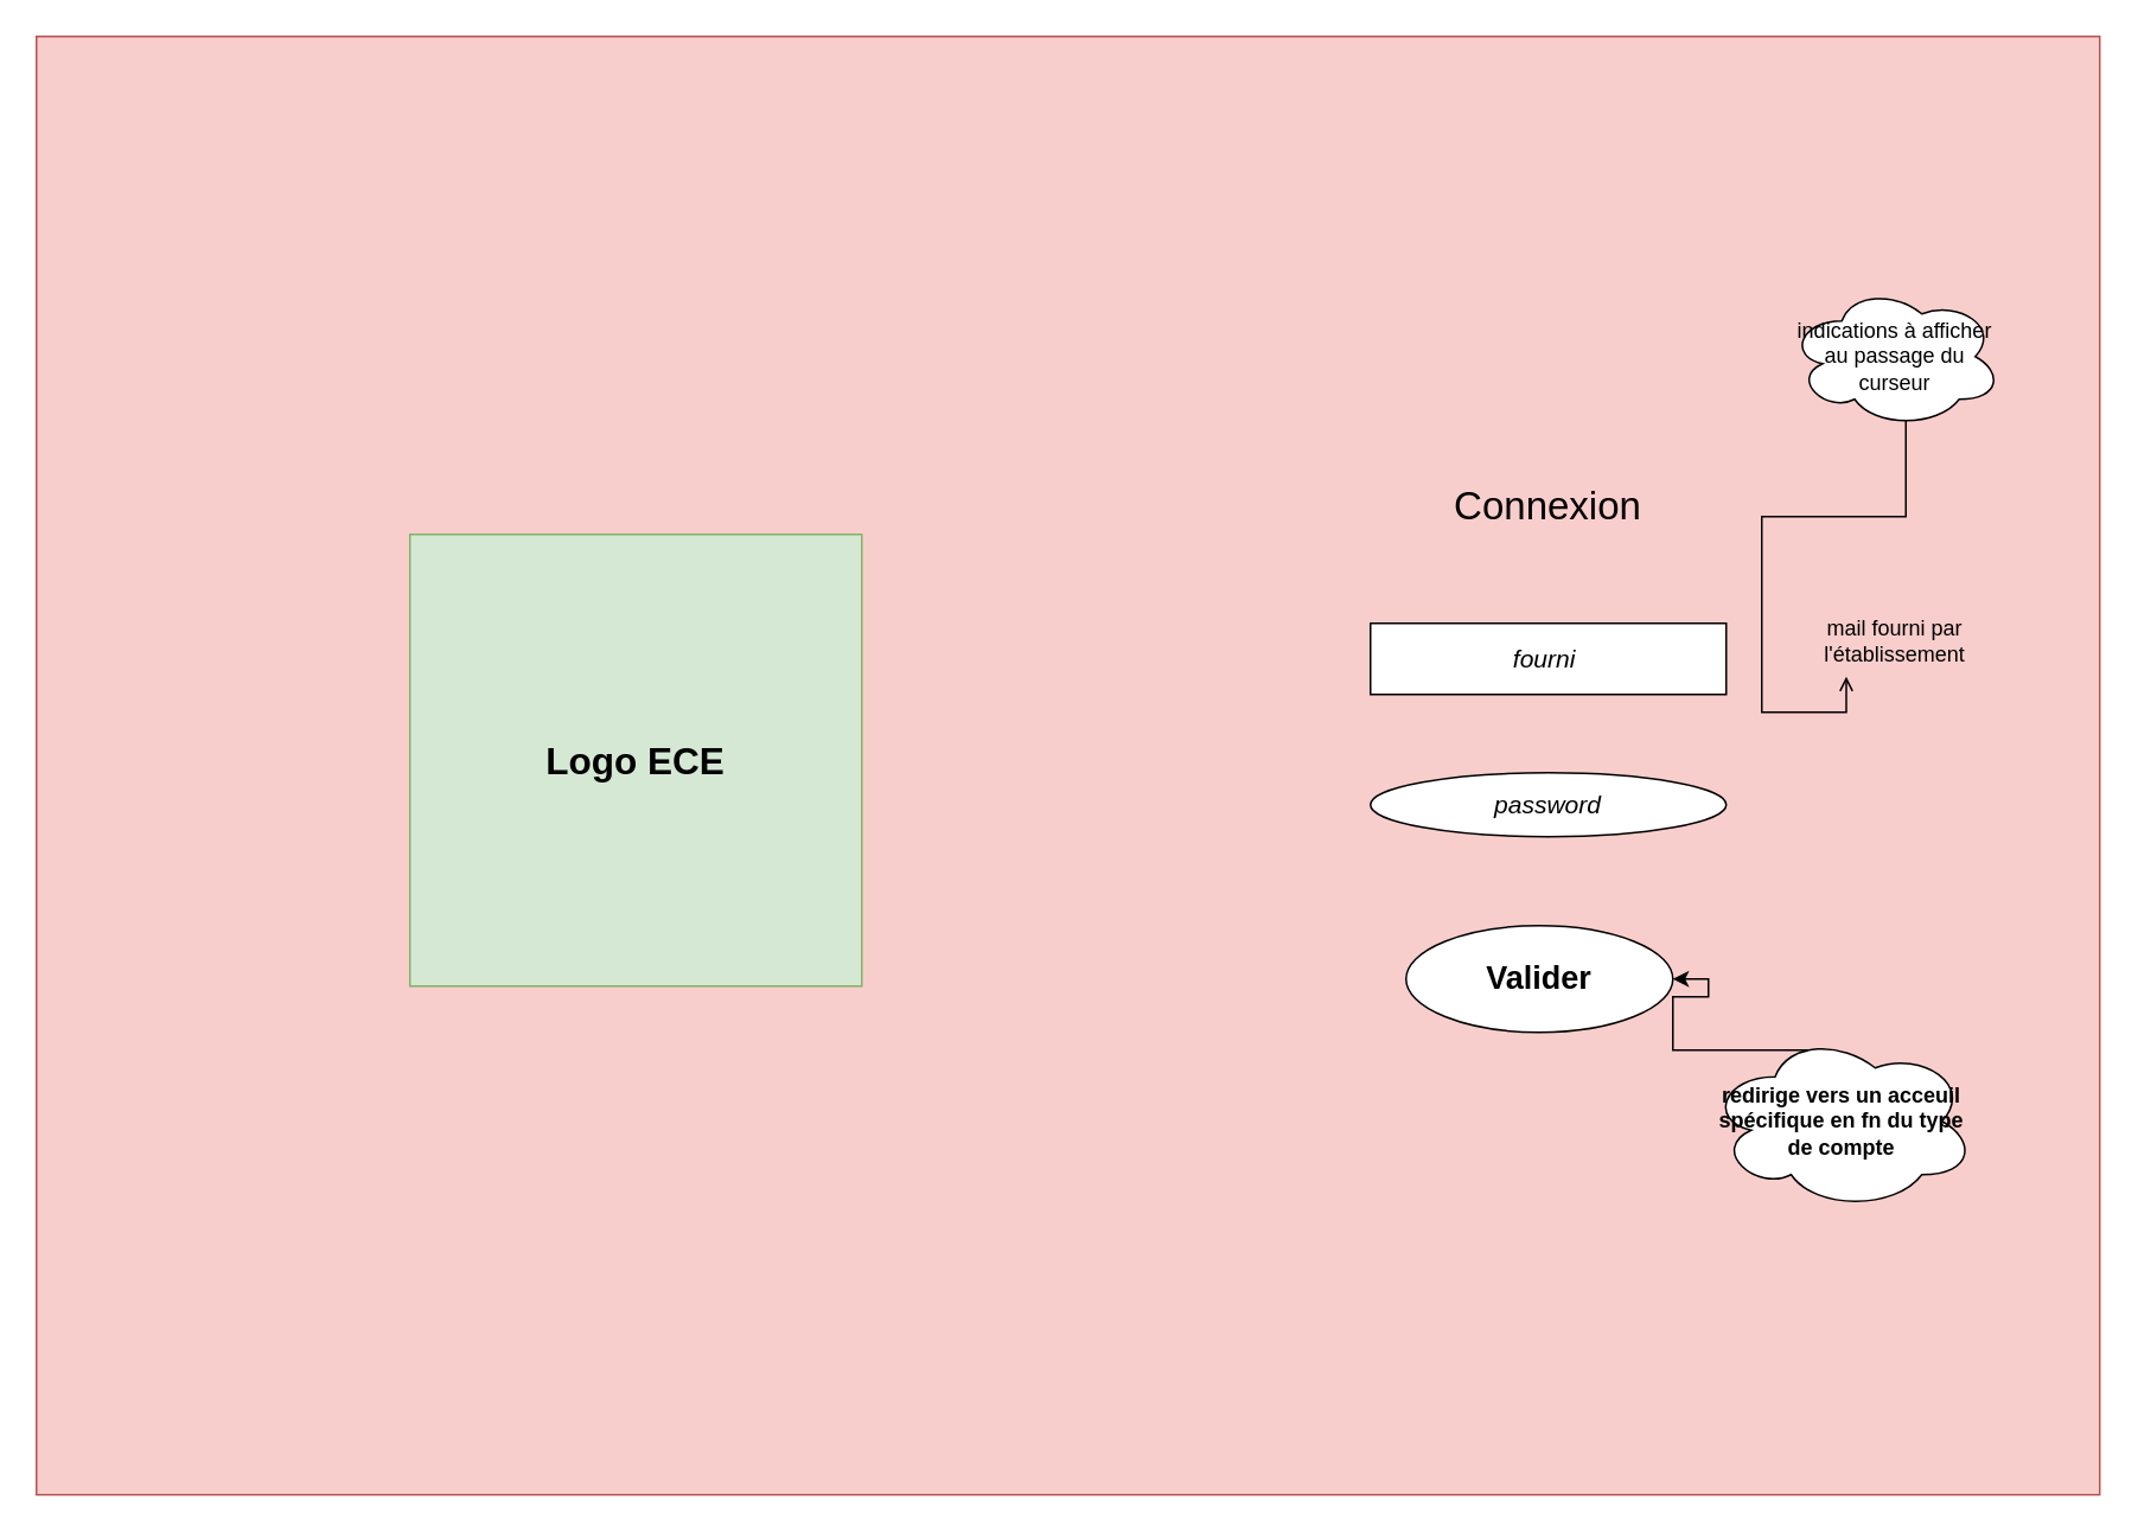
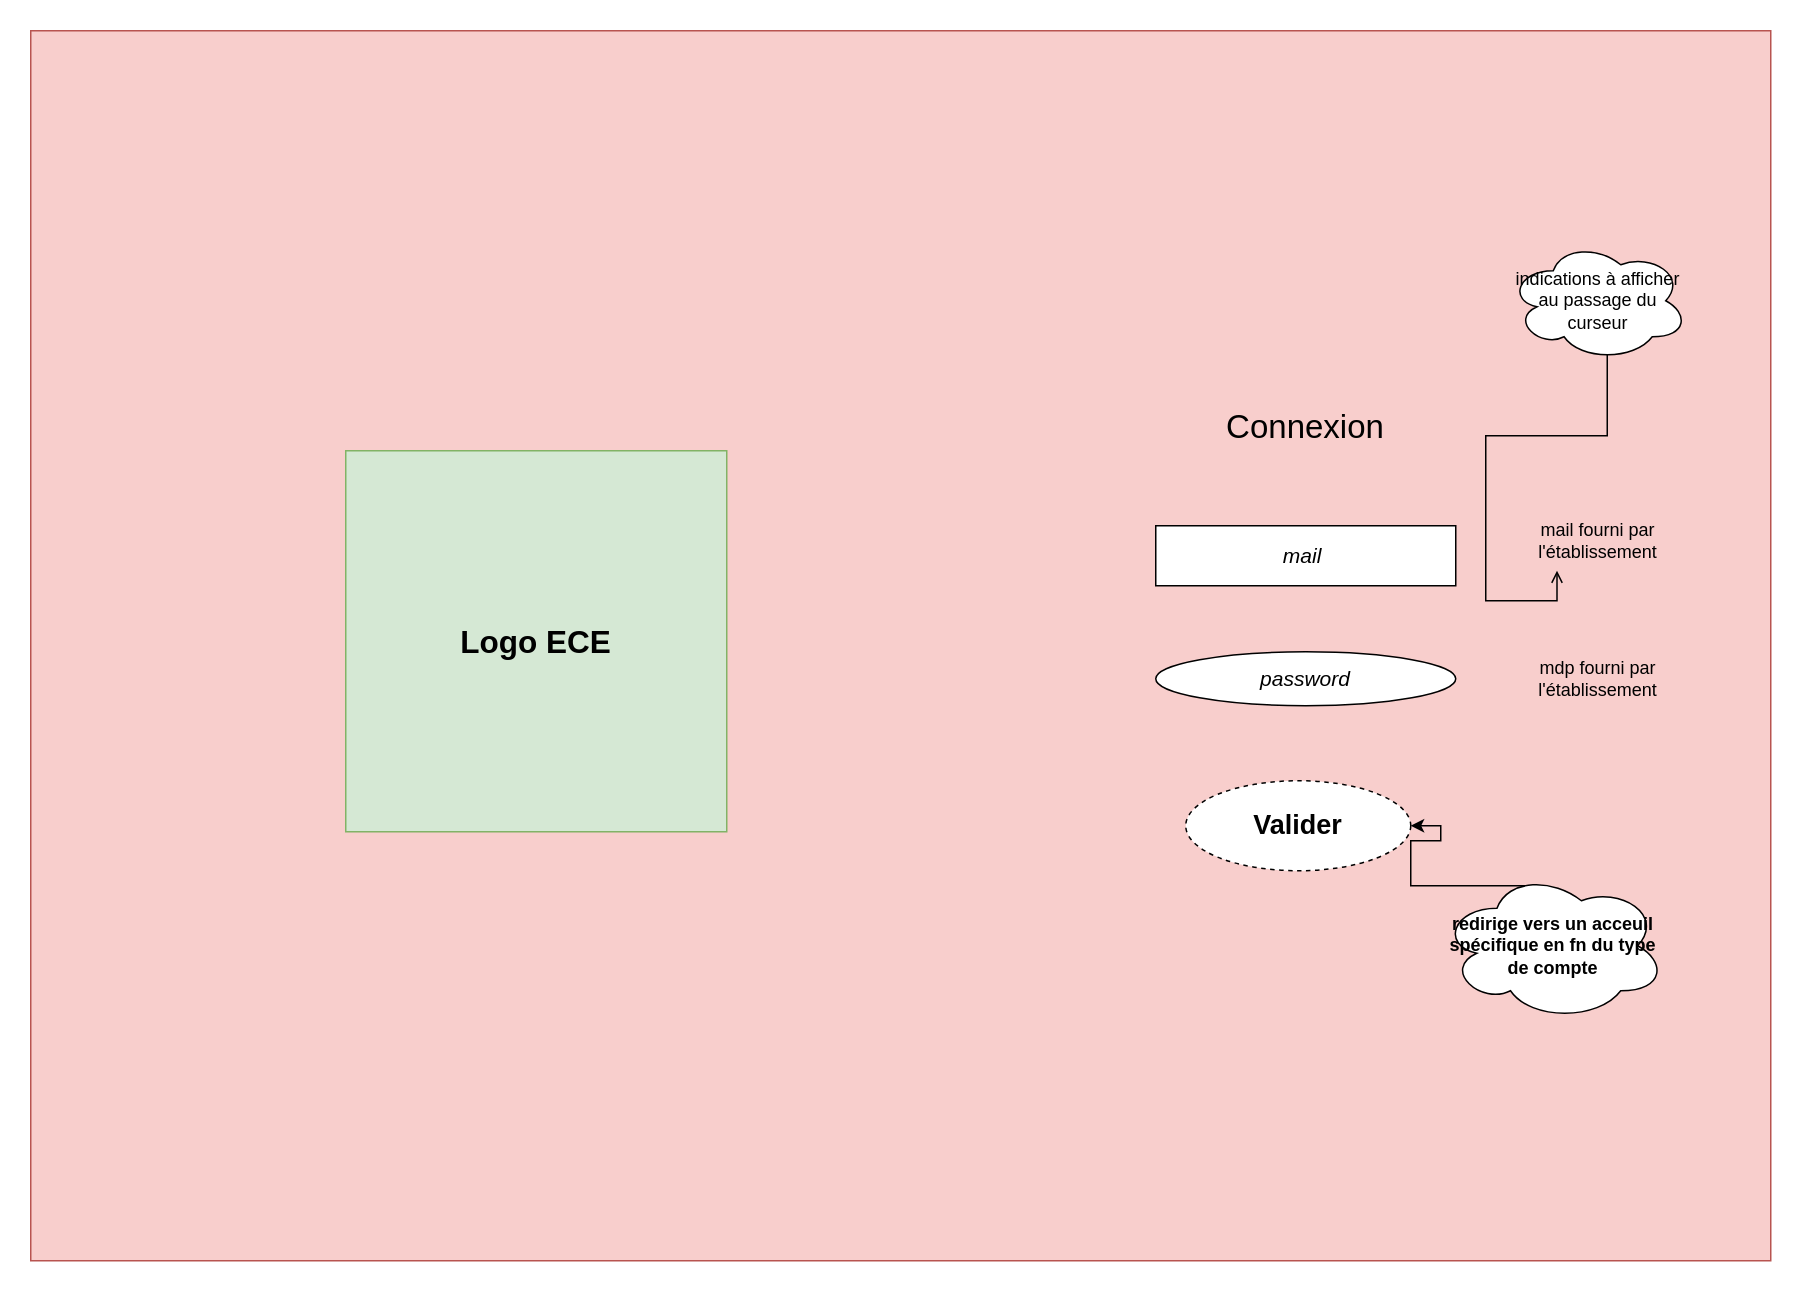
  <mxCell id="0" />
  <mxCell id="1" parent="0" />
  <mxCell id="2" value="" style="rounded=0;whiteSpace=wrap;html=1;fillColor=#f8cecc;strokeColor=#b85450;" parent="1" vertex="1"><mxGeometry width="1160" height="820" as="geometry" x="20" y="20" /></mxCell>
  <mxCell id="3" value="&lt;font style=&quot;font-size: 21px&quot;&gt;&lt;b&gt;Logo ECE&lt;/b&gt;&lt;/font&gt;" style="whiteSpace=wrap;html=1;aspect=fixed;fillColor=#d5e8d4;strokeColor=#82b366;" parent="1" vertex="1"><mxGeometry x="230" y="300" width="254" height="254" as="geometry" /></mxCell>
- <mxCell id="4" value="&lt;font style=&quot;font-size: 14px&quot;&gt;&lt;i&gt;fourni&amp;nbsp;&lt;/i&gt;&lt;/font&gt;" style="rounded=0;whiteSpace=wrap;html=1;" parent="1" vertex="1"><mxGeometry x="770" y="350" width="200" height="40" as="geometry" /></mxCell>
+ <mxCell id="4" value="&lt;font style=&quot;font-size: 14px&quot;&gt;&lt;i&gt;mail&amp;nbsp;&lt;/i&gt;&lt;/font&gt;" style="rounded=0;whiteSpace=wrap;html=1;" parent="1" vertex="1"><mxGeometry x="770" y="350" width="200" height="40" as="geometry" /></mxCell>
  <mxCell id="5" value="&lt;font style=&quot;font-size: 14px&quot;&gt;&lt;i&gt;password&lt;/i&gt;&lt;/font&gt;" style="ellipse;whiteSpace=wrap;html=1;" parent="1" vertex="1"><mxGeometry x="770" y="434" width="200" height="36" as="geometry" /></mxCell>
- <mxCell id="6" value="&lt;font style=&quot;font-size: 18px&quot;&gt;&lt;b&gt;Valider&lt;/b&gt;&lt;/font&gt;" style="ellipse;whiteSpace=wrap;html=1;" parent="1" vertex="1"><mxGeometry x="790" y="520" width="150" height="60" as="geometry" /></mxCell>
+ <mxCell id="6" value="&lt;font style=&quot;font-size: 18px&quot;&gt;&lt;b&gt;Valider&lt;/b&gt;&lt;/font&gt;" style="ellipse;whiteSpace=wrap;html=1;dashed=1;" parent="1" vertex="1"><mxGeometry x="790" y="520" width="150" height="60" as="geometry" /></mxCell>
  <mxCell id="7" value="&lt;font style=&quot;font-size: 22px&quot;&gt;Connexion&lt;/font&gt;" style="text;html=1;strokeColor=none;fillColor=none;align=center;verticalAlign=middle;whiteSpace=wrap;rounded=0;" parent="1" vertex="1"><mxGeometry x="815" y="260" width="110" height="50" as="geometry" /></mxCell>
  <mxCell id="8" value="mail fourni par l'établissement" style="text;html=1;strokeColor=none;fillColor=none;align=center;verticalAlign=middle;whiteSpace=wrap;rounded=0;" parent="1" vertex="1"><mxGeometry x="1010" y="340" width="110" height="40" as="geometry" /></mxCell>
+ <mxCell id="9" value="mdp fourni par l'établissement" style="text;html=1;strokeColor=none;fillColor=none;align=center;verticalAlign=middle;whiteSpace=wrap;rounded=0;" parent="1" vertex="1"><mxGeometry x="1010" y="432" width="110" height="40" as="geometry" /></mxCell>
  <mxCell id="10" style="edgeStyle=orthogonalEdgeStyle;rounded=0;orthogonalLoop=1;jettySize=auto;html=1;exitX=0.4;exitY=0.1;exitDx=0;exitDy=0;exitPerimeter=0;entryX=1;entryY=0.5;entryDx=0;entryDy=0;" parent="1" source="11" target="6" edge="1"><mxGeometry relative="1" as="geometry" /></mxCell>
  <mxCell id="11" value="&lt;b&gt;redirige vers un acceuil spécifique en fn du type de compte&lt;/b&gt;" style="ellipse;shape=cloud;whiteSpace=wrap;html=1;" parent="1" vertex="1"><mxGeometry x="960" y="580" width="150" height="100" as="geometry" /></mxCell>
  <mxCell id="12" style="edgeStyle=orthogonalEdgeStyle;rounded=0;orthogonalLoop=1;jettySize=auto;html=1;exitX=0.55;exitY=0.95;exitDx=0;exitDy=0;exitPerimeter=0;entryX=0.25;entryY=1;entryDx=0;entryDy=0;endArrow=open;" parent="1" source="13" target="8" edge="1"><mxGeometry relative="1" as="geometry" /></mxCell>
  <mxCell id="13" value="indications à afficher au passage du curseur" style="ellipse;shape=cloud;whiteSpace=wrap;html=1;" parent="1" vertex="1"><mxGeometry x="1005" y="160" width="120" height="80" as="geometry" /></mxCell>
